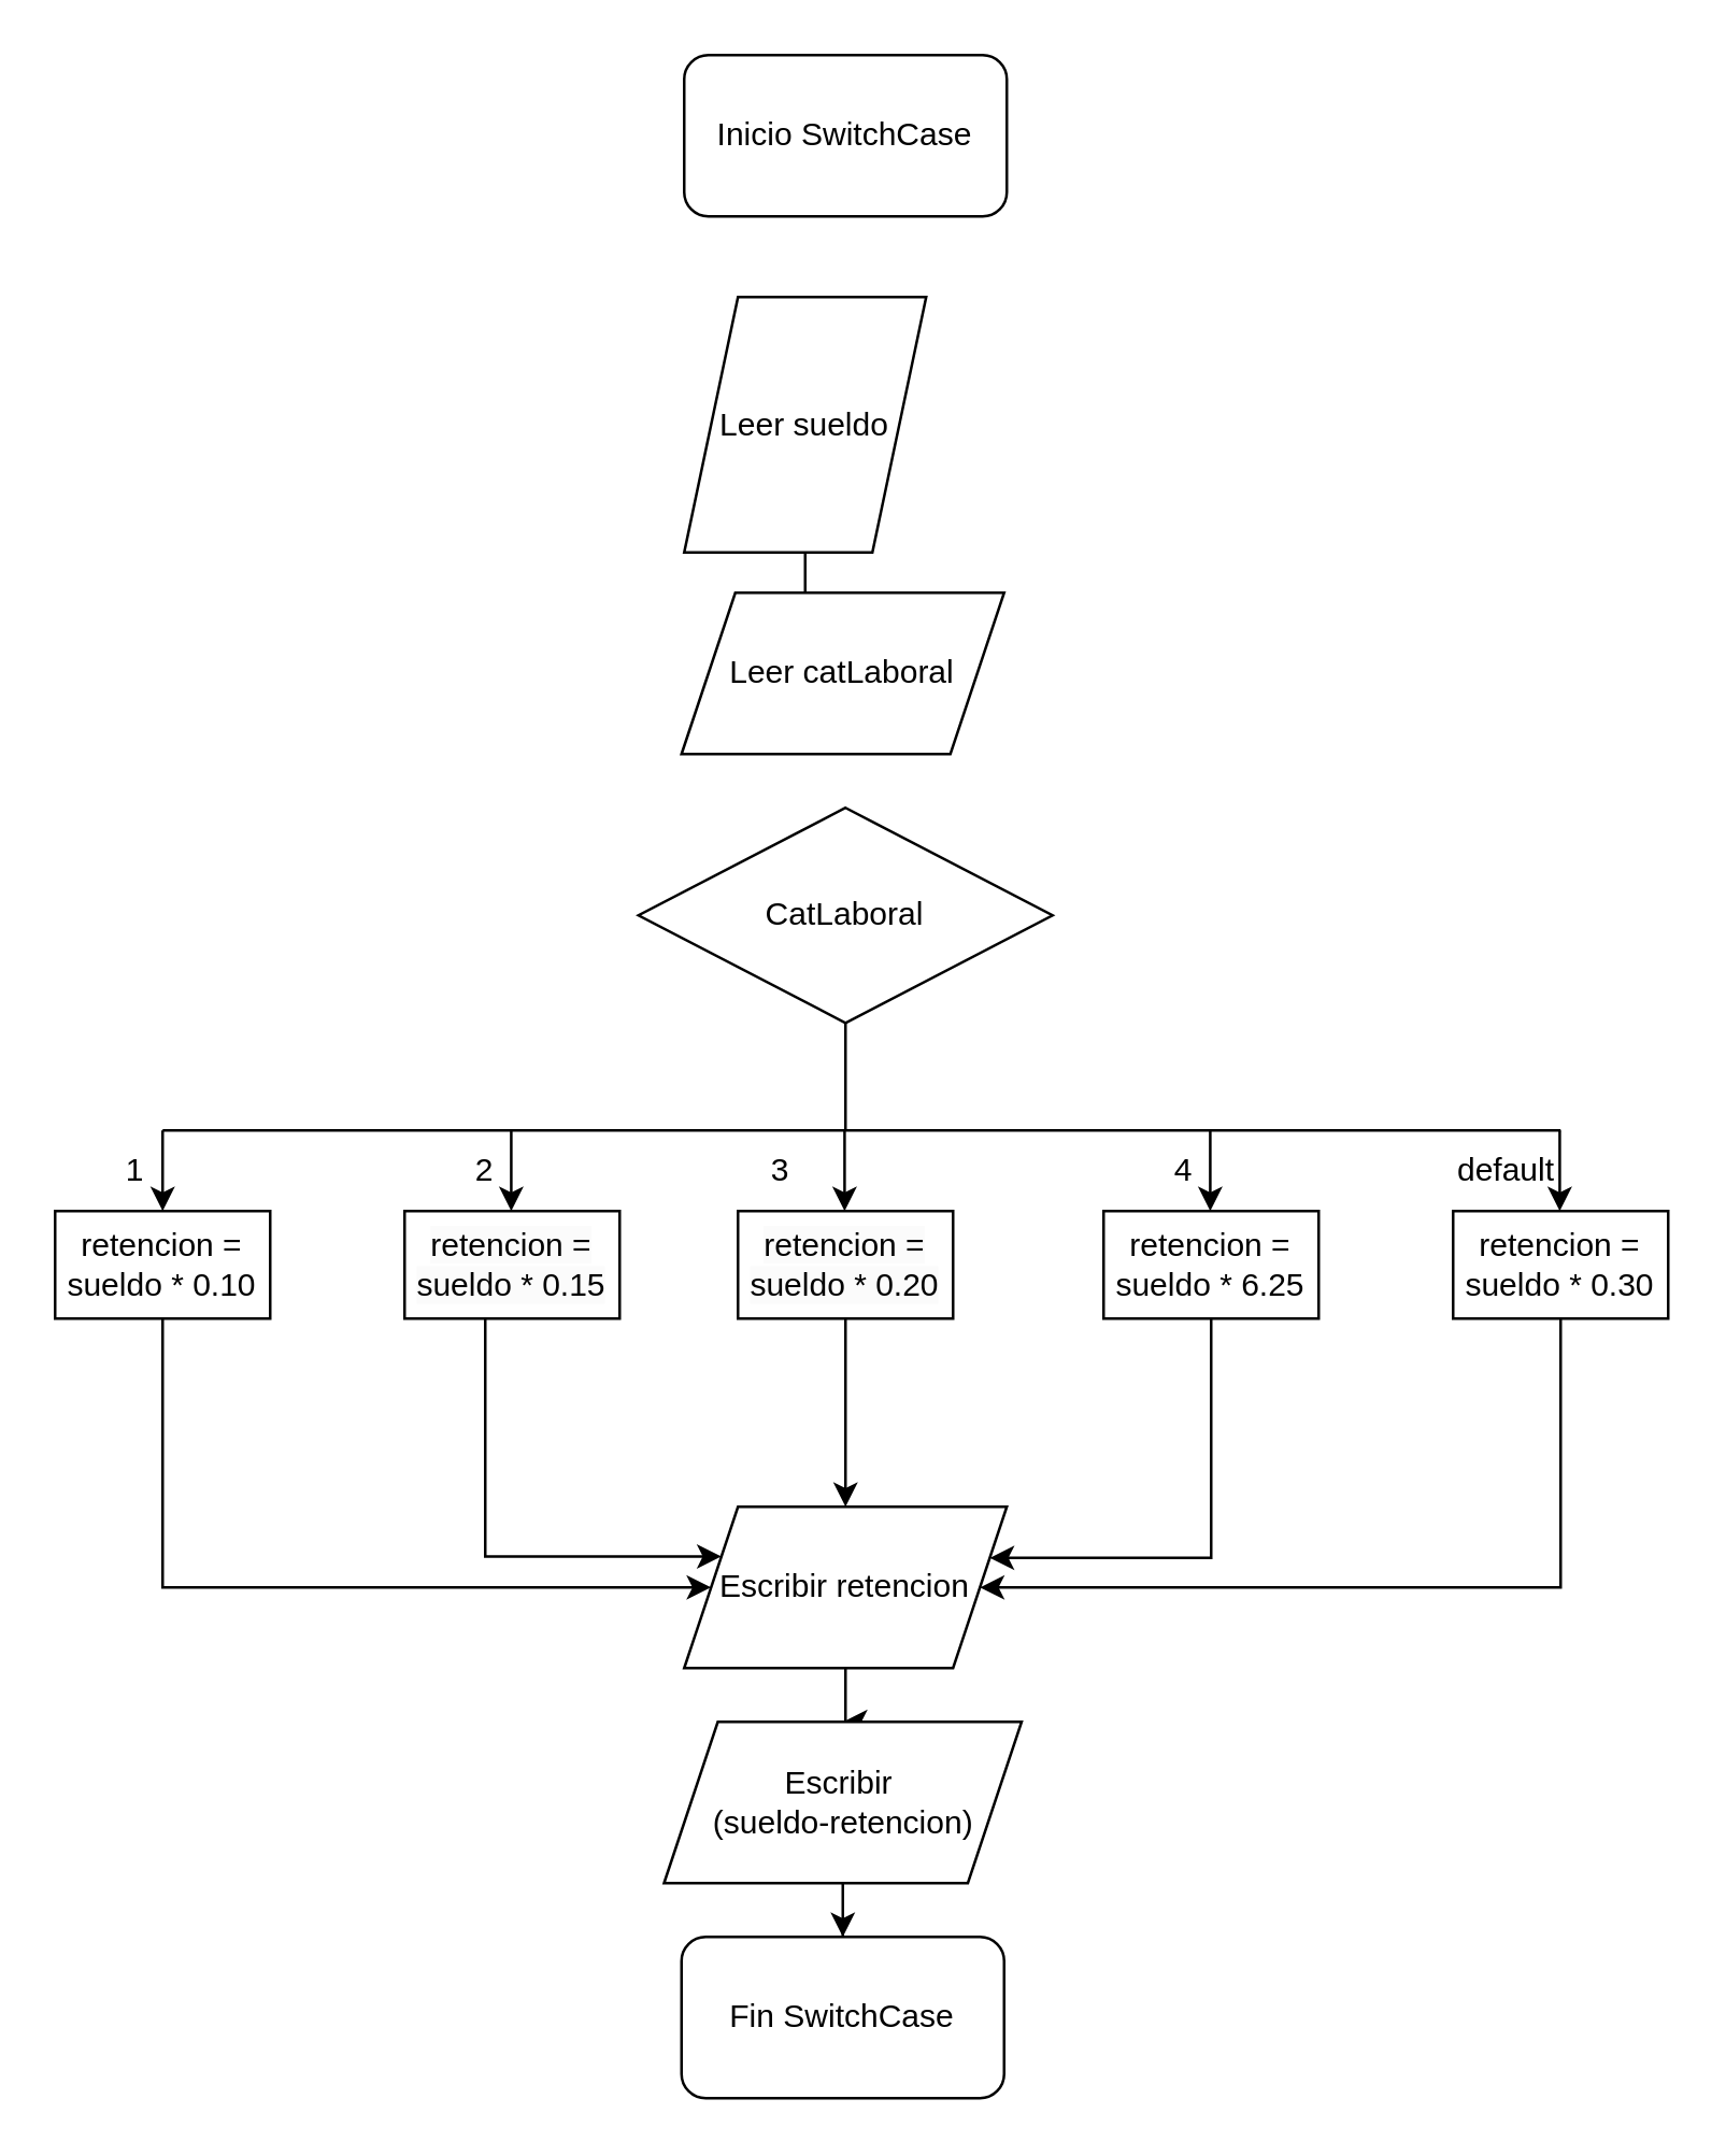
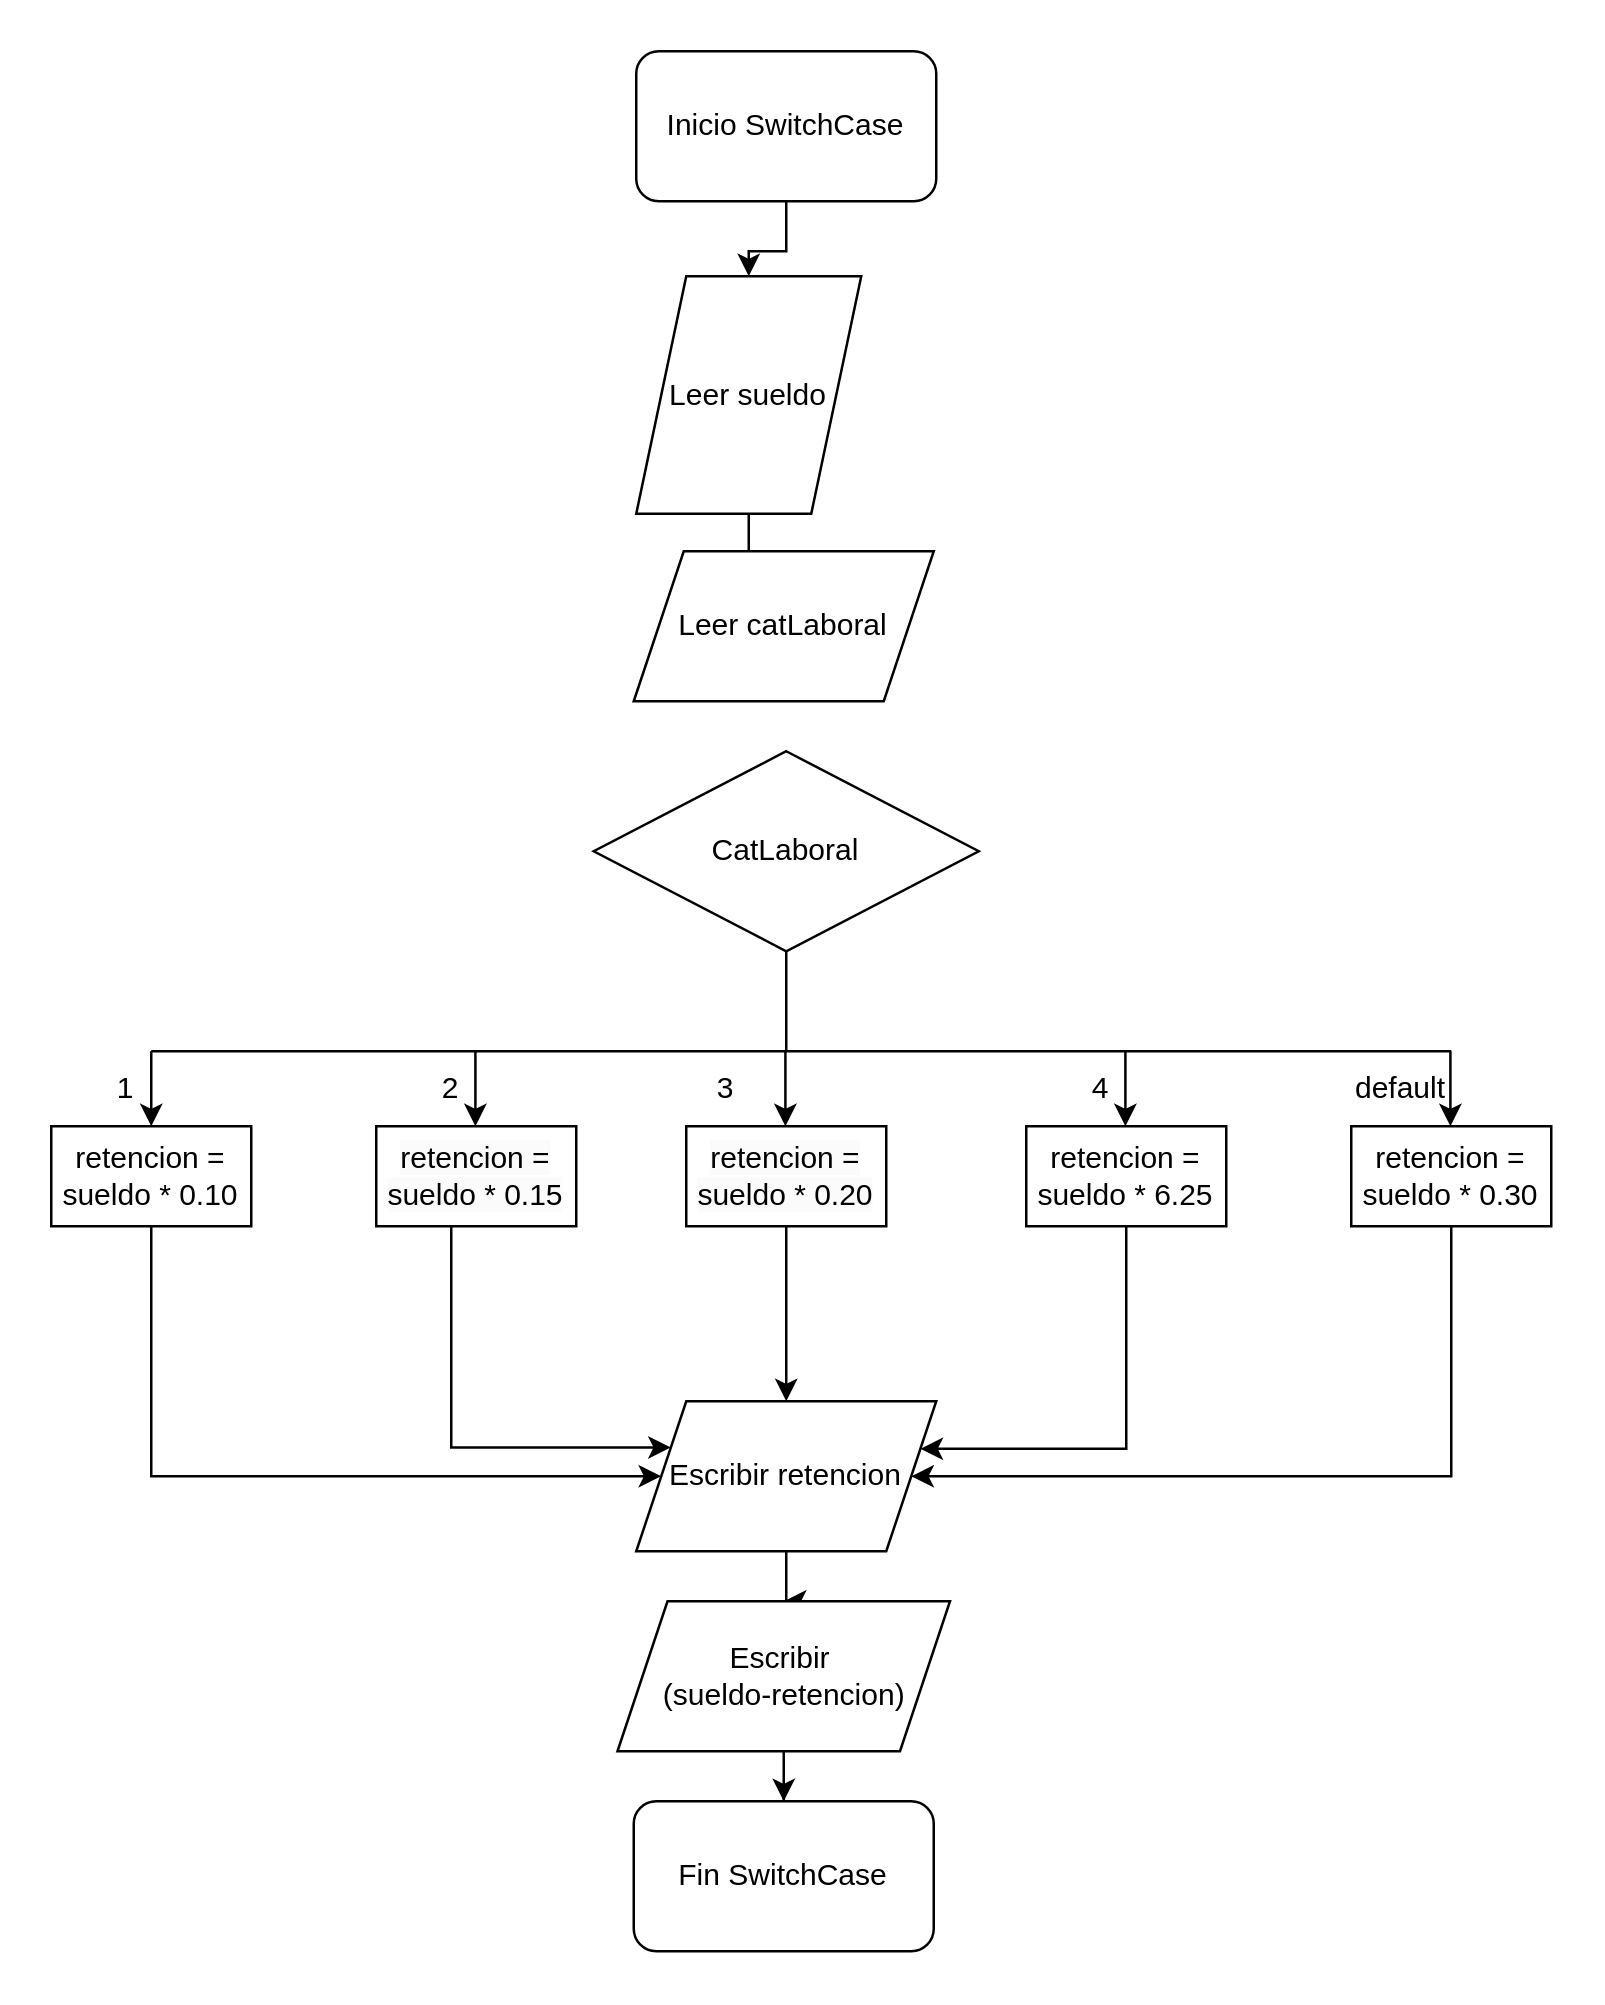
  <mxCell id="0" />
  <mxCell id="1" parent="0" />
+ <mxCell id="2" style="edgeStyle=orthogonalEdgeStyle;rounded=0;orthogonalLoop=1;jettySize=auto;html=1;entryX=0.5;entryY=0;entryDx=0;entryDy=0;" edge="1" parent="1" source="3" target="5"><mxGeometry relative="1" as="geometry" /></mxCell>
  <mxCell id="3" value="Inicio SwitchCase" style="rounded=1;whiteSpace=wrap;html=1;" vertex="1" parent="1"><mxGeometry x="254" y="20" width="120" height="60" as="geometry" /></mxCell>
  <mxCell id="4" style="edgeStyle=orthogonalEdgeStyle;rounded=0;orthogonalLoop=1;jettySize=auto;html=1;entryX=0.5;entryY=0;entryDx=0;entryDy=0;" edge="1" parent="1" source="5" target="29"><mxGeometry relative="1" as="geometry" /></mxCell>
  <mxCell id="5" value="Leer sueldo" style="shape=parallelogram;perimeter=parallelogramPerimeter;whiteSpace=wrap;html=1;fixedSize=1;" vertex="1" parent="1"><mxGeometry x="254" y="110" width="90" height="95" as="geometry" /></mxCell>
  <mxCell id="6" value="CatLaboral" style="rhombus;whiteSpace=wrap;html=1;" vertex="1" parent="1"><mxGeometry x="237" y="300" width="154" height="80" as="geometry" /></mxCell>
  <mxCell id="7" value="" style="endArrow=none;html=1;rounded=0;entryX=0.5;entryY=1;entryDx=0;entryDy=0;" edge="1" parent="1" target="6"><mxGeometry width="50" height="50" relative="1" as="geometry"><mxPoint x="314" y="420" as="sourcePoint" /><mxPoint x="340" y="450" as="targetPoint" /></mxGeometry></mxCell>
  <mxCell id="8" style="edgeStyle=orthogonalEdgeStyle;rounded=0;orthogonalLoop=1;jettySize=auto;html=1;entryX=0;entryY=0.5;entryDx=0;entryDy=0;" edge="1" parent="1" source="9" target="32"><mxGeometry relative="1" as="geometry"><Array as="points"><mxPoint x="60" y="590" /></Array></mxGeometry></mxCell>
  <mxCell id="9" value="retencion = sueldo * 0.10" style="rounded=0;whiteSpace=wrap;html=1;" vertex="1" parent="1"><mxGeometry x="20" y="450" width="80" height="40" as="geometry" /></mxCell>
  <mxCell id="10" style="edgeStyle=orthogonalEdgeStyle;rounded=0;orthogonalLoop=1;jettySize=auto;html=1;entryX=0.5;entryY=0;entryDx=0;entryDy=0;" edge="1" parent="1" source="11" target="32"><mxGeometry relative="1" as="geometry" /></mxCell>
  <mxCell id="11" value="&lt;span style=&quot;color: rgb(0, 0, 0); font-family: Helvetica; font-size: 12px; font-style: normal; font-variant-ligatures: normal; font-variant-caps: normal; font-weight: 400; letter-spacing: normal; orphans: 2; text-align: center; text-indent: 0px; text-transform: none; widows: 2; word-spacing: 0px; -webkit-text-stroke-width: 0px; background-color: rgb(251, 251, 251); text-decoration-thickness: initial; text-decoration-style: initial; text-decoration-color: initial; float: none; display: inline !important;&quot;&gt;retencion = sueldo * 0.20&lt;/span&gt;" style="rounded=0;whiteSpace=wrap;html=1;" vertex="1" parent="1"><mxGeometry x="274" y="450" width="80" height="40" as="geometry" /></mxCell>
  <mxCell id="12" style="edgeStyle=orthogonalEdgeStyle;rounded=0;orthogonalLoop=1;jettySize=auto;html=1;entryX=0;entryY=0.25;entryDx=0;entryDy=0;" edge="1" parent="1" source="13" target="32"><mxGeometry relative="1" as="geometry"><Array as="points"><mxPoint x="180" y="578" /></Array></mxGeometry></mxCell>
  <mxCell id="13" value="&lt;span style=&quot;color: rgb(0, 0, 0); font-family: Helvetica; font-size: 12px; font-style: normal; font-variant-ligatures: normal; font-variant-caps: normal; font-weight: 400; letter-spacing: normal; orphans: 2; text-align: center; text-indent: 0px; text-transform: none; widows: 2; word-spacing: 0px; -webkit-text-stroke-width: 0px; background-color: rgb(251, 251, 251); text-decoration-thickness: initial; text-decoration-style: initial; text-decoration-color: initial; float: none; display: inline !important;&quot;&gt;retencion = sueldo * 0.15&lt;/span&gt;" style="rounded=0;whiteSpace=wrap;html=1;" vertex="1" parent="1"><mxGeometry x="150" y="450" width="80" height="40" as="geometry" /></mxCell>
  <mxCell id="14" style="edgeStyle=orthogonalEdgeStyle;rounded=0;orthogonalLoop=1;jettySize=auto;html=1;" edge="1" parent="1" source="15" target="32"><mxGeometry relative="1" as="geometry"><Array as="points"><mxPoint x="450" y="579" /></Array></mxGeometry></mxCell>
  <mxCell id="15" value="retencion = sueldo * 6.25" style="rounded=0;whiteSpace=wrap;html=1;" vertex="1" parent="1"><mxGeometry x="410" y="450" width="80" height="40" as="geometry" /></mxCell>
  <mxCell id="16" style="edgeStyle=orthogonalEdgeStyle;rounded=0;orthogonalLoop=1;jettySize=auto;html=1;entryX=1;entryY=0.5;entryDx=0;entryDy=0;" edge="1" parent="1" source="17" target="32"><mxGeometry relative="1" as="geometry"><Array as="points"><mxPoint x="580" y="590" /></Array></mxGeometry></mxCell>
  <mxCell id="17" value="retencion = sueldo * 0.30" style="rounded=0;whiteSpace=wrap;html=1;" vertex="1" parent="1"><mxGeometry x="540" y="450" width="80" height="40" as="geometry" /></mxCell>
  <mxCell id="18" value="" style="endArrow=none;html=1;rounded=0;" edge="1" parent="1"><mxGeometry width="50" height="50" relative="1" as="geometry"><mxPoint x="60" y="420" as="sourcePoint" /><mxPoint x="580" y="420" as="targetPoint" /></mxGeometry></mxCell>
  <mxCell id="19" value="" style="endArrow=classic;html=1;rounded=0;entryX=0.5;entryY=0;entryDx=0;entryDy=0;" edge="1" parent="1" target="9"><mxGeometry width="50" height="50" relative="1" as="geometry"><mxPoint x="60" y="420" as="sourcePoint" /><mxPoint x="400" y="400" as="targetPoint" /></mxGeometry></mxCell>
  <mxCell id="20" value="" style="endArrow=classic;html=1;rounded=0;entryX=0.5;entryY=0;entryDx=0;entryDy=0;" edge="1" parent="1"><mxGeometry width="50" height="50" relative="1" as="geometry"><mxPoint x="189.66" y="420" as="sourcePoint" /><mxPoint x="189.66" y="450" as="targetPoint" /></mxGeometry></mxCell>
  <mxCell id="21" value="" style="endArrow=classic;html=1;rounded=0;entryX=0.5;entryY=0;entryDx=0;entryDy=0;" edge="1" parent="1"><mxGeometry width="50" height="50" relative="1" as="geometry"><mxPoint x="313.66" y="420" as="sourcePoint" /><mxPoint x="313.66" y="450" as="targetPoint" /></mxGeometry></mxCell>
  <mxCell id="22" value="" style="endArrow=classic;html=1;rounded=0;entryX=0.5;entryY=0;entryDx=0;entryDy=0;" edge="1" parent="1"><mxGeometry width="50" height="50" relative="1" as="geometry"><mxPoint x="449.66" y="420" as="sourcePoint" /><mxPoint x="449.66" y="450" as="targetPoint" /></mxGeometry></mxCell>
  <mxCell id="23" value="" style="endArrow=classic;html=1;rounded=0;entryX=0.5;entryY=0;entryDx=0;entryDy=0;" edge="1" parent="1"><mxGeometry width="50" height="50" relative="1" as="geometry"><mxPoint x="579.66" y="420" as="sourcePoint" /><mxPoint x="579.66" y="450" as="targetPoint" /></mxGeometry></mxCell>
  <mxCell id="24" value="1" style="text;html=1;strokeColor=none;fillColor=none;align=center;verticalAlign=middle;whiteSpace=wrap;rounded=0;" vertex="1" parent="1"><mxGeometry x="20" y="420" width="60" height="30" as="geometry" /></mxCell>
  <mxCell id="25" value="2" style="text;html=1;strokeColor=none;fillColor=none;align=center;verticalAlign=middle;whiteSpace=wrap;rounded=0;" vertex="1" parent="1"><mxGeometry x="150" y="420" width="60" height="30" as="geometry" /></mxCell>
  <mxCell id="26" value="3" style="text;html=1;strokeColor=none;fillColor=none;align=center;verticalAlign=middle;whiteSpace=wrap;rounded=0;" vertex="1" parent="1"><mxGeometry x="260" y="420" width="60" height="30" as="geometry" /></mxCell>
  <mxCell id="27" value="4" style="text;html=1;strokeColor=none;fillColor=none;align=center;verticalAlign=middle;whiteSpace=wrap;rounded=0;" vertex="1" parent="1"><mxGeometry x="410" y="420" width="60" height="30" as="geometry" /></mxCell>
  <mxCell id="28" value="default" style="text;html=1;strokeColor=none;fillColor=none;align=center;verticalAlign=middle;whiteSpace=wrap;rounded=0;" vertex="1" parent="1"><mxGeometry x="530" y="420" width="60" height="30" as="geometry" /></mxCell>
  <mxCell id="29" value="Leer catLaboral" style="shape=parallelogram;perimeter=parallelogramPerimeter;whiteSpace=wrap;html=1;fixedSize=1;" vertex="1" parent="1"><mxGeometry x="253" y="220" width="120" height="60" as="geometry" /></mxCell>
  <mxCell id="30" value="Fin SwitchCase" style="rounded=1;whiteSpace=wrap;html=1;" vertex="1" parent="1"><mxGeometry x="253" y="720" width="120" height="60" as="geometry" /></mxCell>
  <mxCell id="31" style="edgeStyle=orthogonalEdgeStyle;rounded=0;orthogonalLoop=1;jettySize=auto;html=1;entryX=0.5;entryY=0;entryDx=0;entryDy=0;" edge="1" parent="1" source="32" target="34"><mxGeometry relative="1" as="geometry" /></mxCell>
  <mxCell id="32" value="Escribir retencion" style="shape=parallelogram;perimeter=parallelogramPerimeter;whiteSpace=wrap;html=1;fixedSize=1;" vertex="1" parent="1"><mxGeometry x="254" y="560" width="120" height="60" as="geometry" /></mxCell>
  <mxCell id="33" style="edgeStyle=orthogonalEdgeStyle;rounded=0;orthogonalLoop=1;jettySize=auto;html=1;entryX=0.5;entryY=0;entryDx=0;entryDy=0;" edge="1" parent="1" source="34" target="30"><mxGeometry relative="1" as="geometry" /></mxCell>
  <mxCell id="34" value="Escribir&amp;nbsp;&lt;br&gt;(sueldo-retencion)" style="shape=parallelogram;perimeter=parallelogramPerimeter;whiteSpace=wrap;html=1;fixedSize=1;" vertex="1" parent="1"><mxGeometry x="246.5" y="640" width="133" height="60" as="geometry" /></mxCell>
